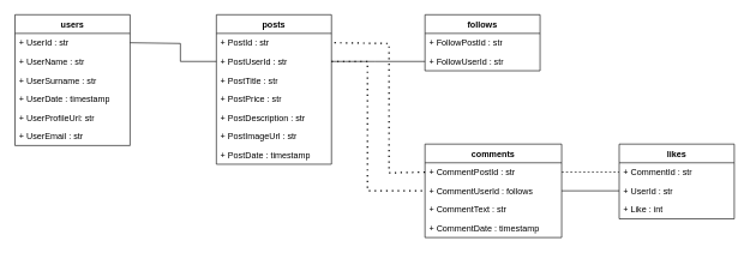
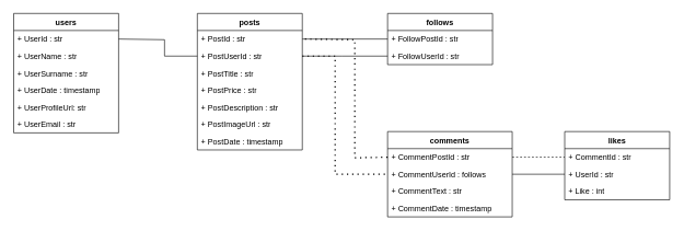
  <mxCell id="0" />
  <mxCell id="1" parent="0" />
  <mxCell id="2" value="users" style="swimlane;fontStyle=1;align=center;verticalAlign=top;childLayout=stackLayout;horizontal=1;startSize=26;horizontalStack=0;resizeParent=1;resizeParentMax=0;resizeLast=0;collapsible=1;marginBottom=0;whiteSpace=wrap;html=1;" parent="1" vertex="1"><mxGeometry x="20" y="20" width="160" height="182" as="geometry" /></mxCell>
  <mxCell id="3" value="+ UserId : str" style="text;strokeColor=none;fillColor=none;align=left;verticalAlign=top;spacingLeft=4;spacingRight=4;overflow=hidden;rotatable=0;points=[[0,0.5],[1,0.5]];portConstraint=eastwest;whiteSpace=wrap;html=1;" parent="2" vertex="1"><mxGeometry y="26" width="160" height="26" as="geometry" /></mxCell>
  <mxCell id="4" value="+ UserName : str" style="text;strokeColor=none;fillColor=none;align=left;verticalAlign=top;spacingLeft=4;spacingRight=4;overflow=hidden;rotatable=0;points=[[0,0.5],[1,0.5]];portConstraint=eastwest;whiteSpace=wrap;html=1;" parent="2" vertex="1"><mxGeometry y="52" width="160" height="26" as="geometry" /></mxCell>
  <mxCell id="5" value="+ UserSurname : str" style="text;strokeColor=none;fillColor=none;align=left;verticalAlign=top;spacingLeft=4;spacingRight=4;overflow=hidden;rotatable=0;points=[[0,0.5],[1,0.5]];portConstraint=eastwest;whiteSpace=wrap;html=1;" parent="2" vertex="1"><mxGeometry y="78" width="160" height="26" as="geometry" /></mxCell>
  <mxCell id="6" value="+ UserDate : timestamp" style="text;strokeColor=none;fillColor=none;align=left;verticalAlign=top;spacingLeft=4;spacingRight=4;overflow=hidden;rotatable=0;points=[[0,0.5],[1,0.5]];portConstraint=eastwest;whiteSpace=wrap;html=1;" parent="2" vertex="1"><mxGeometry y="104" width="160" height="26" as="geometry" /></mxCell>
  <mxCell id="7" value="+ UserProfileUrl: str" style="text;strokeColor=none;fillColor=none;align=left;verticalAlign=top;spacingLeft=4;spacingRight=4;overflow=hidden;rotatable=0;points=[[0,0.5],[1,0.5]];portConstraint=eastwest;whiteSpace=wrap;html=1;" parent="2" vertex="1"><mxGeometry y="130" width="160" height="26" as="geometry" /></mxCell>
  <mxCell id="8" value="+ UserEmail : str" style="text;strokeColor=none;fillColor=none;align=left;verticalAlign=top;spacingLeft=4;spacingRight=4;overflow=hidden;rotatable=0;points=[[0,0.5],[1,0.5]];portConstraint=eastwest;whiteSpace=wrap;html=1;" parent="2" vertex="1"><mxGeometry y="156" width="160" height="26" as="geometry" /></mxCell>
  <mxCell id="9" value="posts" style="swimlane;fontStyle=1;align=center;verticalAlign=top;childLayout=stackLayout;horizontal=1;startSize=26;horizontalStack=0;resizeParent=1;resizeParentMax=0;resizeLast=0;collapsible=1;marginBottom=0;whiteSpace=wrap;html=1;" parent="1" vertex="1"><mxGeometry x="300" y="20" width="160" height="208" as="geometry" /></mxCell>
  <mxCell id="10" value="+ PostId : str" style="text;strokeColor=none;fillColor=none;align=left;verticalAlign=top;spacingLeft=4;spacingRight=4;overflow=hidden;rotatable=0;points=[[0,0.5],[1,0.5]];portConstraint=eastwest;whiteSpace=wrap;html=1;" parent="9" vertex="1"><mxGeometry y="26" width="160" height="26" as="geometry" /></mxCell>
  <mxCell id="11" value="+ PostUserId : str" style="text;strokeColor=none;fillColor=none;align=left;verticalAlign=top;spacingLeft=4;spacingRight=4;overflow=hidden;rotatable=0;points=[[0,0.5],[1,0.5]];portConstraint=eastwest;whiteSpace=wrap;html=1;" parent="9" vertex="1"><mxGeometry y="52" width="160" height="26" as="geometry" /></mxCell>
  <mxCell id="12" value="+ PostTitle : str" style="text;strokeColor=none;fillColor=none;align=left;verticalAlign=top;spacingLeft=4;spacingRight=4;overflow=hidden;rotatable=0;points=[[0,0.5],[1,0.5]];portConstraint=eastwest;whiteSpace=wrap;html=1;" parent="9" vertex="1"><mxGeometry y="78" width="160" height="26" as="geometry" /></mxCell>
  <mxCell id="13" value="+ PostPrice : str" style="text;strokeColor=none;fillColor=none;align=left;verticalAlign=top;spacingLeft=4;spacingRight=4;overflow=hidden;rotatable=0;points=[[0,0.5],[1,0.5]];portConstraint=eastwest;whiteSpace=wrap;html=1;" parent="9" vertex="1"><mxGeometry y="104" width="160" height="26" as="geometry" /></mxCell>
  <mxCell id="14" value="+ PostDescription : str" style="text;strokeColor=none;fillColor=none;align=left;verticalAlign=top;spacingLeft=4;spacingRight=4;overflow=hidden;rotatable=0;points=[[0,0.5],[1,0.5]];portConstraint=eastwest;whiteSpace=wrap;html=1;" parent="9" vertex="1"><mxGeometry y="130" width="160" height="26" as="geometry" /></mxCell>
  <mxCell id="15" value="+ PostImageUrl : str" style="text;strokeColor=none;fillColor=none;align=left;verticalAlign=top;spacingLeft=4;spacingRight=4;overflow=hidden;rotatable=0;points=[[0,0.5],[1,0.5]];portConstraint=eastwest;whiteSpace=wrap;html=1;" parent="9" vertex="1"><mxGeometry y="156" width="160" height="26" as="geometry" /></mxCell>
  <mxCell id="16" value="+ PostDate : timestamp" style="text;strokeColor=none;fillColor=none;align=left;verticalAlign=top;spacingLeft=4;spacingRight=4;overflow=hidden;rotatable=0;points=[[0,0.5],[1,0.5]];portConstraint=eastwest;whiteSpace=wrap;html=1;" parent="9" vertex="1"><mxGeometry y="182" width="160" height="26" as="geometry" /></mxCell>
  <mxCell id="17" value="follows" style="swimlane;fontStyle=1;align=center;verticalAlign=top;childLayout=stackLayout;horizontal=1;startSize=26;horizontalStack=0;resizeParent=1;resizeParentMax=0;resizeLast=0;collapsible=1;marginBottom=0;whiteSpace=wrap;html=1;" parent="1" vertex="1"><mxGeometry x="590" y="20" width="160" height="78" as="geometry" /></mxCell>
  <mxCell id="18" value="+ FollowPostId : str" style="text;strokeColor=none;fillColor=none;align=left;verticalAlign=top;spacingLeft=4;spacingRight=4;overflow=hidden;rotatable=0;points=[[0,0.5],[1,0.5]];portConstraint=eastwest;whiteSpace=wrap;html=1;" parent="17" vertex="1"><mxGeometry y="26" width="160" height="26" as="geometry" /></mxCell>
  <mxCell id="19" value="+ FollowUserId : str" style="text;strokeColor=none;fillColor=none;align=left;verticalAlign=top;spacingLeft=4;spacingRight=4;overflow=hidden;rotatable=0;points=[[0,0.5],[1,0.5]];portConstraint=eastwest;whiteSpace=wrap;html=1;" parent="17" vertex="1"><mxGeometry y="52" width="160" height="26" as="geometry" /></mxCell>
  <mxCell id="20" value="comments" style="swimlane;fontStyle=1;align=center;verticalAlign=top;childLayout=stackLayout;horizontal=1;startSize=26;horizontalStack=0;resizeParent=1;resizeParentMax=0;resizeLast=0;collapsible=1;marginBottom=0;whiteSpace=wrap;html=1;" parent="1" vertex="1"><mxGeometry x="590" y="200" width="190" height="130" as="geometry" /></mxCell>
  <mxCell id="21" value="+ CommentPostId : str" style="text;strokeColor=none;fillColor=none;align=left;verticalAlign=top;spacingLeft=4;spacingRight=4;overflow=hidden;rotatable=0;points=[[0,0.5],[1,0.5]];portConstraint=eastwest;whiteSpace=wrap;html=1;" parent="20" vertex="1"><mxGeometry y="26" width="190" height="26" as="geometry" /></mxCell>
  <mxCell id="22" value="+ CommentUserId : follows" style="text;strokeColor=none;fillColor=none;align=left;verticalAlign=top;spacingLeft=4;spacingRight=4;overflow=hidden;rotatable=0;points=[[0,0.5],[1,0.5]];portConstraint=eastwest;whiteSpace=wrap;html=1;" parent="20" vertex="1"><mxGeometry y="52" width="190" height="26" as="geometry" /></mxCell>
  <mxCell id="23" value="+ CommentText : str" style="text;strokeColor=none;fillColor=none;align=left;verticalAlign=top;spacingLeft=4;spacingRight=4;overflow=hidden;rotatable=0;points=[[0,0.5],[1,0.5]];portConstraint=eastwest;whiteSpace=wrap;html=1;" parent="20" vertex="1"><mxGeometry y="78" width="190" height="26" as="geometry" /></mxCell>
  <mxCell id="24" value="+ CommentDate : timestamp" style="text;strokeColor=none;fillColor=none;align=left;verticalAlign=top;spacingLeft=4;spacingRight=4;overflow=hidden;rotatable=0;points=[[0,0.5],[1,0.5]];portConstraint=eastwest;whiteSpace=wrap;html=1;" parent="20" vertex="1"><mxGeometry y="104" width="190" height="26" as="geometry" /></mxCell>
  <mxCell id="25" value="likes" style="swimlane;fontStyle=1;align=center;verticalAlign=top;childLayout=stackLayout;horizontal=1;startSize=26;horizontalStack=0;resizeParent=1;resizeParentMax=0;resizeLast=0;collapsible=1;marginBottom=0;whiteSpace=wrap;html=1;" parent="1" vertex="1"><mxGeometry x="860" y="200" width="160" height="104" as="geometry" /></mxCell>
  <mxCell id="26" value="+ CommentId : str" style="text;strokeColor=none;fillColor=none;align=left;verticalAlign=top;spacingLeft=4;spacingRight=4;overflow=hidden;rotatable=0;points=[[0,0.5],[1,0.5]];portConstraint=eastwest;whiteSpace=wrap;html=1;" parent="25" vertex="1"><mxGeometry y="26" width="160" height="26" as="geometry" /></mxCell>
  <mxCell id="27" value="+ UserId : str" style="text;strokeColor=none;fillColor=none;align=left;verticalAlign=top;spacingLeft=4;spacingRight=4;overflow=hidden;rotatable=0;points=[[0,0.5],[1,0.5]];portConstraint=eastwest;whiteSpace=wrap;html=1;" parent="25" vertex="1"><mxGeometry y="52" width="160" height="26" as="geometry" /></mxCell>
  <mxCell id="28" value="+ Like : int" style="text;strokeColor=none;fillColor=none;align=left;verticalAlign=top;spacingLeft=4;spacingRight=4;overflow=hidden;rotatable=0;points=[[0,0.5],[1,0.5]];portConstraint=eastwest;whiteSpace=wrap;html=1;" parent="25" vertex="1"><mxGeometry y="78" width="160" height="26" as="geometry" /></mxCell>
  <mxCell id="29" value="" style="endArrow=none;html=1;rounded=0;exitX=1;exitY=0.5;exitDx=0;exitDy=0;entryX=0;entryY=0.5;entryDx=0;entryDy=0;" parent="1" source="3" target="11" edge="1"><mxGeometry width="50" height="50" relative="1" as="geometry"><mxPoint x="470" y="290" as="sourcePoint" /><mxPoint x="520" y="240" as="targetPoint" /><Array as="points"><mxPoint x="250" y="60" /><mxPoint x="250" y="85" /></Array></mxGeometry></mxCell>
  <mxCell id="30" value="" style="endArrow=none;html=1;rounded=0;exitX=1;exitY=0.5;exitDx=0;exitDy=0;entryX=0;entryY=0.5;entryDx=0;entryDy=0;dashed=1;" parent="1" source="21" target="26" edge="1"><mxGeometry width="50" height="50" relative="1" as="geometry"><mxPoint x="470" y="290" as="sourcePoint" /><mxPoint x="520" y="240" as="targetPoint" /><Array as="points"><mxPoint x="810" y="239" /></Array></mxGeometry></mxCell>
  <mxCell id="31" value="" style="endArrow=none;html=1;rounded=0;exitX=1;exitY=0.5;exitDx=0;exitDy=0;entryX=0;entryY=0.5;entryDx=0;entryDy=0;" parent="1" source="22" target="27" edge="1"><mxGeometry width="50" height="50" relative="1" as="geometry"><mxPoint x="470" y="290" as="sourcePoint" /><mxPoint x="520" y="240" as="targetPoint" /><Array as="points"><mxPoint x="790" y="265" /></Array></mxGeometry></mxCell>
  <mxCell id="32" value="" style="endArrow=none;html=1;rounded=0;exitX=1;exitY=0.5;exitDx=0;exitDy=0;entryX=0;entryY=0.5;entryDx=0;entryDy=0;" parent="1" source="11" target="19" edge="1"><mxGeometry width="50" height="50" relative="1" as="geometry"><mxPoint x="500" y="140" as="sourcePoint" /><mxPoint x="590" y="111" as="targetPoint" /><Array as="points"><mxPoint x="520" y="85" /></Array></mxGeometry></mxCell>
+ <mxCell id="33" value="" style="endArrow=none;html=1;rounded=0;exitX=1;exitY=0.5;exitDx=0;exitDy=0;entryX=0;entryY=0.5;entryDx=0;entryDy=0;" parent="1" source="10" target="18" edge="1"><mxGeometry width="50" height="50" relative="1" as="geometry"><mxPoint x="480" y="100" as="sourcePoint" /><mxPoint x="520" y="240" as="targetPoint" /><Array as="points" /></mxGeometry></mxCell>
  <mxCell id="34" value="" style="endArrow=none;dashed=1;html=1;dashPattern=1 3;strokeWidth=2;rounded=0;entryX=0;entryY=0.5;entryDx=0;entryDy=0;exitX=1;exitY=0.5;exitDx=0;exitDy=0;" parent="1" source="11" target="22" edge="1"><mxGeometry width="50" height="50" relative="1" as="geometry"><mxPoint x="430" y="310" as="sourcePoint" /><mxPoint x="520" y="240" as="targetPoint" /><Array as="points"><mxPoint x="510" y="85" /><mxPoint x="510" y="200" /><mxPoint x="510" y="265" /></Array></mxGeometry></mxCell>
  <mxCell id="35" value="" style="endArrow=none;dashed=1;html=1;dashPattern=1 3;strokeWidth=2;rounded=0;exitX=0;exitY=0.5;exitDx=0;exitDy=0;entryX=1;entryY=0.5;entryDx=0;entryDy=0;" parent="1" source="21" target="10" edge="1"><mxGeometry width="50" height="50" relative="1" as="geometry"><mxPoint x="470" y="290" as="sourcePoint" /><mxPoint x="560" y="110" as="targetPoint" /><Array as="points"><mxPoint x="540" y="240" /><mxPoint x="540" y="60" /></Array></mxGeometry></mxCell>
